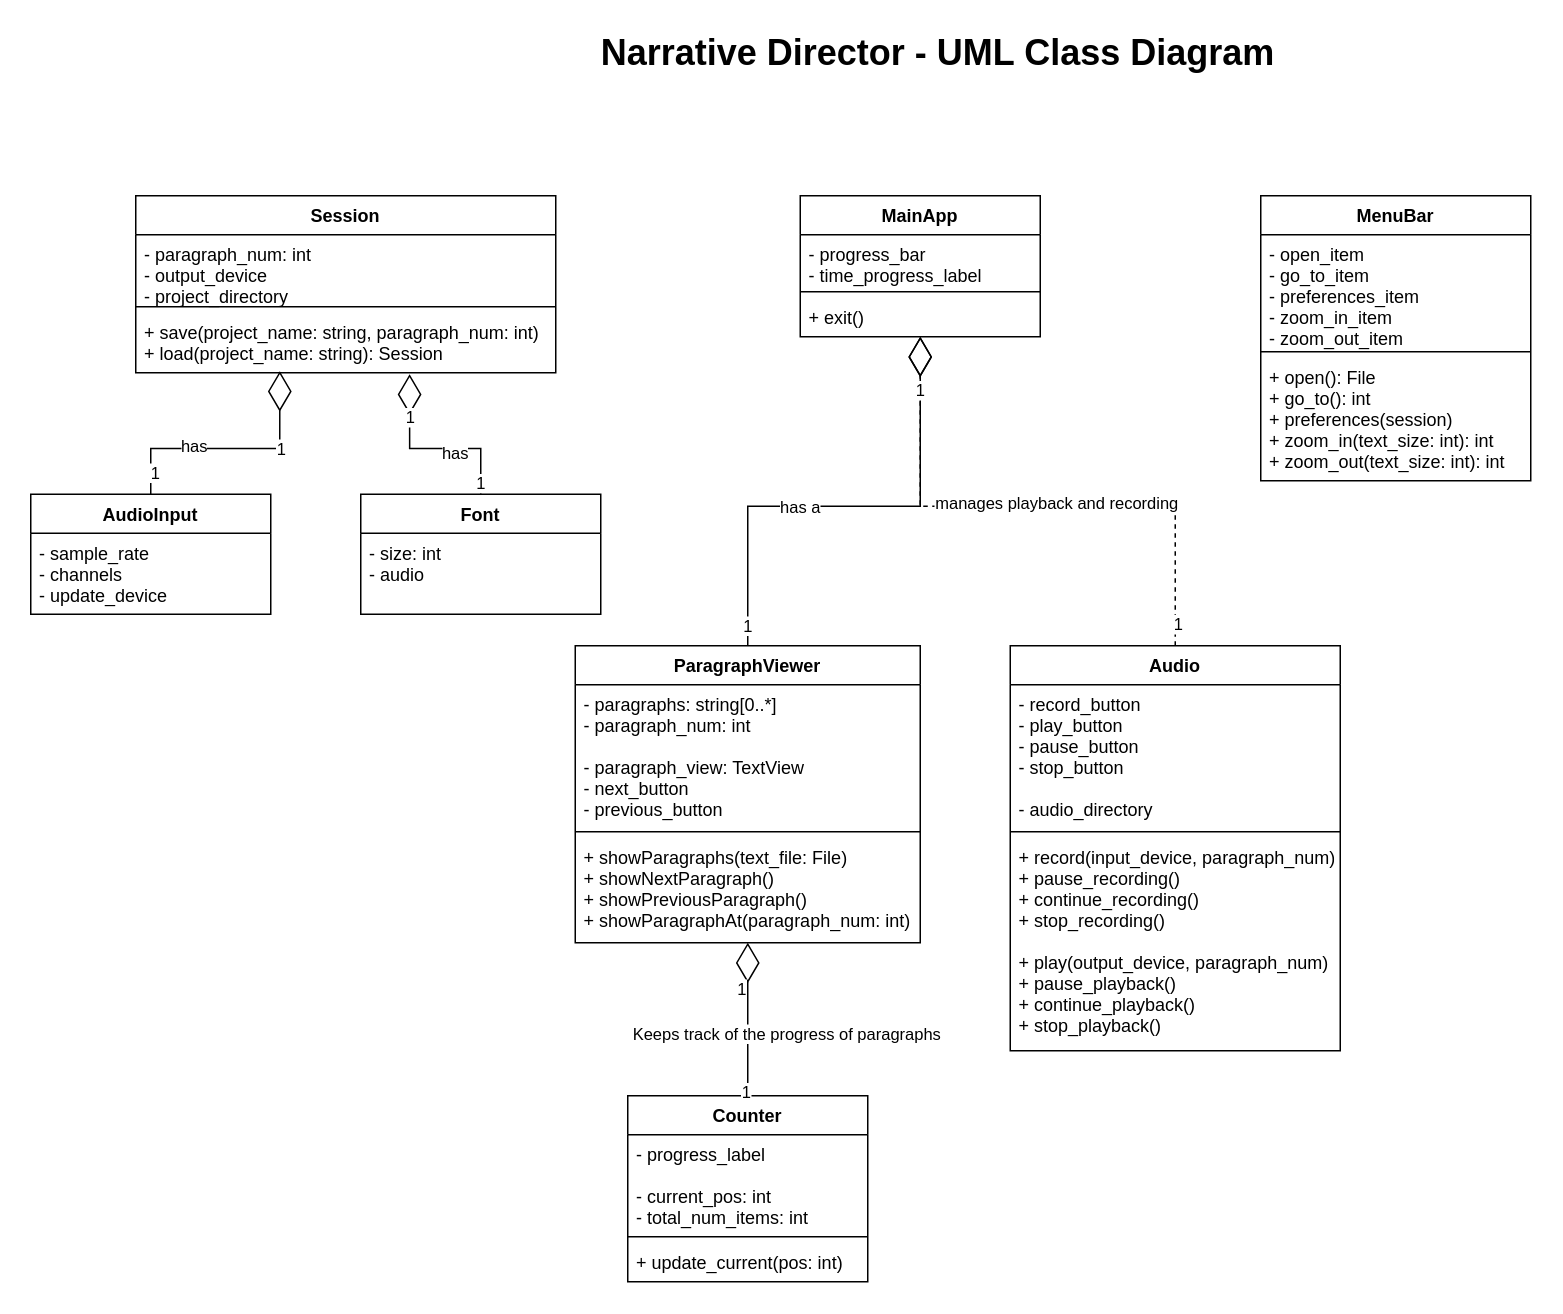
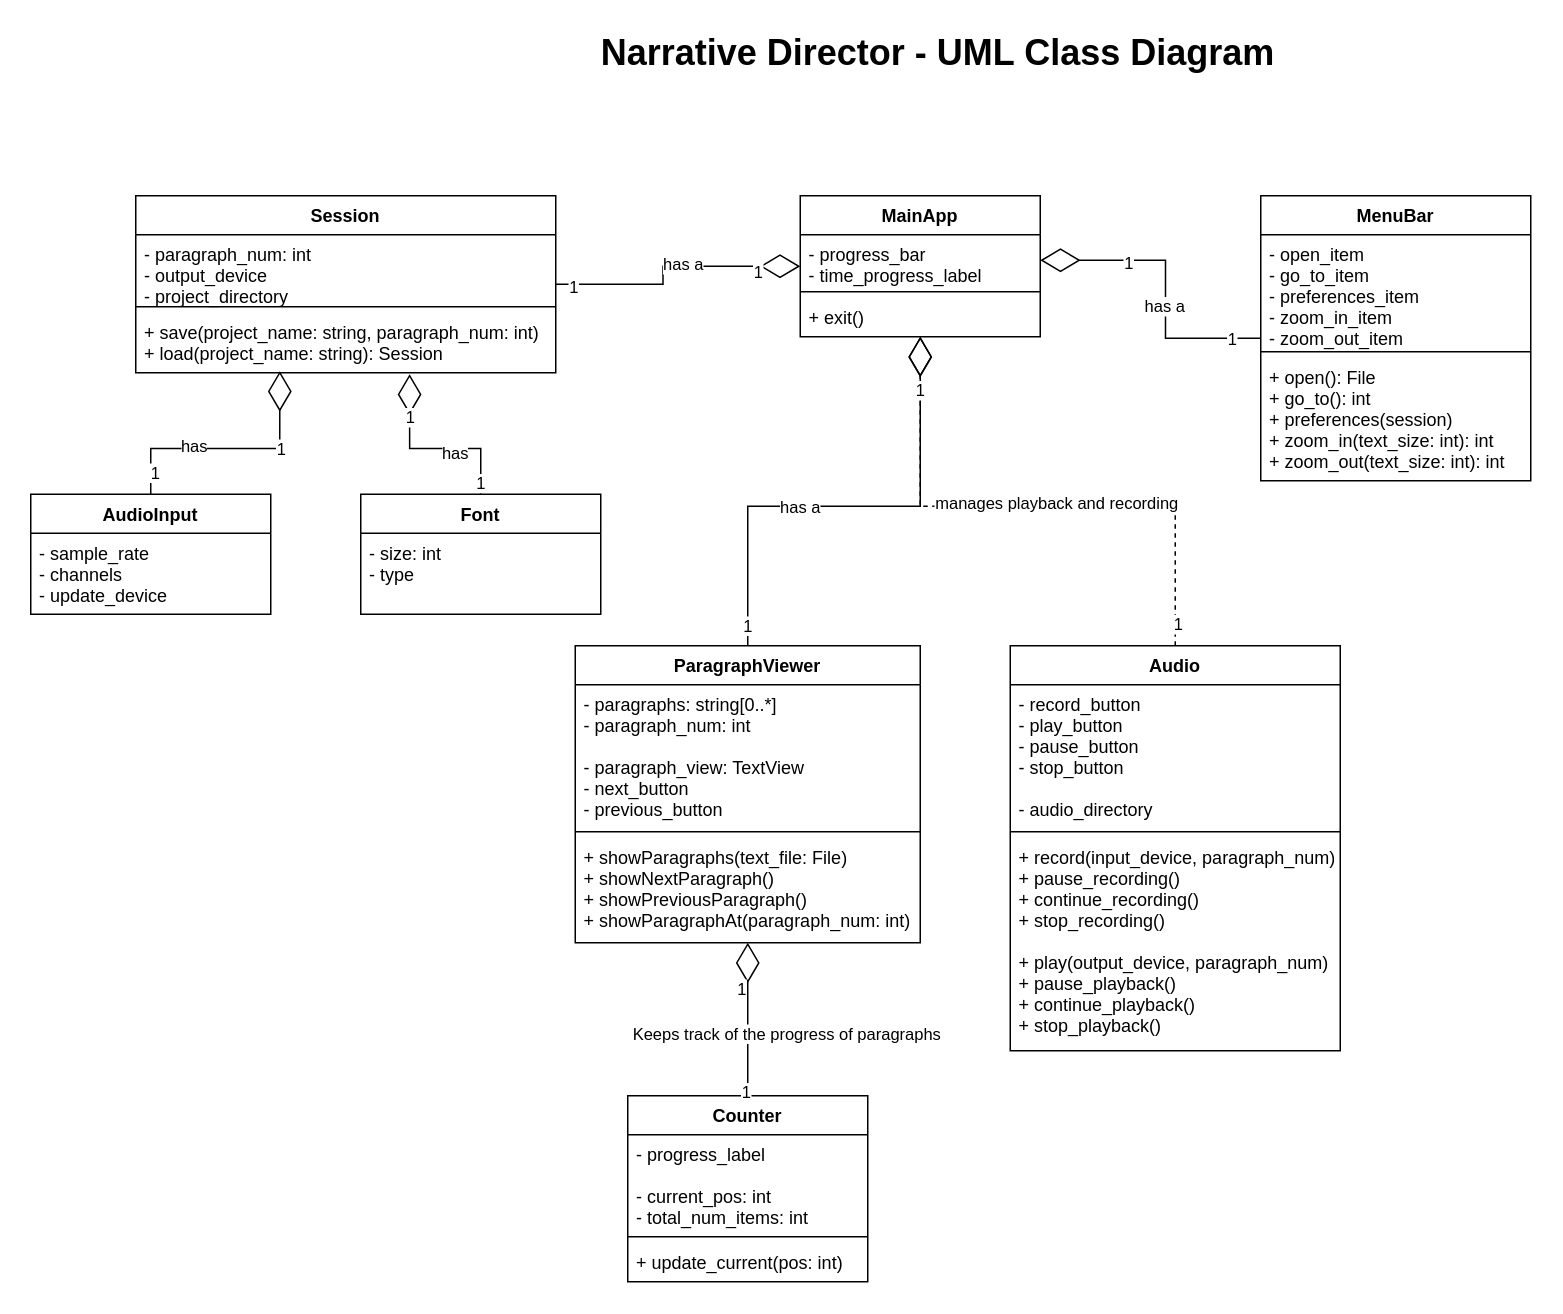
  <mxCell id="0" />
  <mxCell id="1" parent="0" />
  <mxCell id="2" style="edgeStyle=orthogonalEdgeStyle;rounded=0;orthogonalLoop=1;jettySize=auto;html=1;endArrow=diamondThin;endFill=0;endSize=24;" parent="1" source="5" target="53" edge="1"><mxGeometry relative="1" as="geometry" /></mxCell>
  <mxCell id="3" value="1" style="edgeLabel;html=1;align=center;verticalAlign=middle;resizable=0;points=[];" parent="2" vertex="1" connectable="0"><mxGeometry x="-0.915" y="1" relative="1" as="geometry"><mxPoint as="offset" /></mxGeometry></mxCell>
  <mxCell id="4" value="has a" style="edgeLabel;html=1;align=center;verticalAlign=middle;resizable=0;points=[];" parent="2" vertex="1" connectable="0"><mxGeometry x="-0.21" relative="1" as="geometry"><mxPoint as="offset" /></mxGeometry></mxCell>
  <mxCell id="5" value="ParagraphViewer" style="swimlane;fontStyle=1;align=center;verticalAlign=top;childLayout=stackLayout;horizontal=1;startSize=26;horizontalStack=0;resizeParent=1;resizeParentMax=0;resizeLast=0;collapsible=1;marginBottom=0;" parent="1" vertex="1"><mxGeometry x="383" y="430" width="230" height="198" as="geometry" /></mxCell>
  <mxCell id="6" value="- paragraphs: string[0..*]&#10;- paragraph_num: int&#10;&#10;- paragraph_view: TextView&#10;- next_button&#10;- previous_button&#10;" style="text;strokeColor=none;fillColor=none;align=left;verticalAlign=top;spacingLeft=4;spacingRight=4;overflow=hidden;rotatable=0;points=[[0,0.5],[1,0.5]];portConstraint=eastwest;" parent="5" vertex="1"><mxGeometry y="26" width="230" height="94" as="geometry" /></mxCell>
  <mxCell id="7" value="" style="line;strokeWidth=1;fillColor=none;align=left;verticalAlign=middle;spacingTop=-1;spacingLeft=3;spacingRight=3;rotatable=0;labelPosition=right;points=[];portConstraint=eastwest;" parent="5" vertex="1"><mxGeometry y="120" width="230" height="8" as="geometry" /></mxCell>
  <mxCell id="8" value="+ showParagraphs(text_file: File)&#10;+ showNextParagraph()&#10;+ showPreviousParagraph()&#10;+ showParagraphAt(paragraph_num: int)&#10;" style="text;strokeColor=none;fillColor=none;align=left;verticalAlign=top;spacingLeft=4;spacingRight=4;overflow=hidden;rotatable=0;points=[[0,0.5],[1,0.5]];portConstraint=eastwest;" parent="5" vertex="1"><mxGeometry y="128" width="230" height="70" as="geometry" /></mxCell>
+ <mxCell id="9" style="edgeStyle=orthogonalEdgeStyle;rounded=0;orthogonalLoop=1;jettySize=auto;html=1;entryX=1;entryY=0.5;entryDx=0;entryDy=0;endArrow=diamondThin;endFill=0;endSize=24;" parent="1" source="13" target="54" edge="1"><mxGeometry relative="1" as="geometry" /></mxCell>
+ <mxCell id="10" value="has a" style="edgeLabel;html=1;align=center;verticalAlign=middle;resizable=0;points=[];" parent="9" vertex="1" connectable="0"><mxGeometry x="-0.143" y="1" relative="1" as="geometry"><mxPoint as="offset" /></mxGeometry></mxCell>
+ <mxCell id="11" value="1" style="edgeLabel;html=1;align=center;verticalAlign=middle;resizable=0;points=[];" parent="9" vertex="1" connectable="0"><mxGeometry x="0.283" y="1" relative="1" as="geometry"><mxPoint x="-13" as="offset" /></mxGeometry></mxCell>
+ <mxCell id="12" value="1" style="edgeLabel;html=1;align=center;verticalAlign=middle;resizable=0;points=[];" parent="9" vertex="1" connectable="0"><mxGeometry x="-0.8" relative="1" as="geometry"><mxPoint as="offset" /></mxGeometry></mxCell>
  <mxCell id="13" value="MenuBar" style="swimlane;fontStyle=1;align=center;verticalAlign=top;childLayout=stackLayout;horizontal=1;startSize=26;horizontalStack=0;resizeParent=1;resizeParentMax=0;resizeLast=0;collapsible=1;marginBottom=0;" parent="1" vertex="1"><mxGeometry x="840" y="130" width="180" height="190" as="geometry" /></mxCell>
  <mxCell id="14" value="- open_item&#10;- go_to_item&#10;- preferences_item&#10;- zoom_in_item&#10;- zoom_out_item&#10;" style="text;strokeColor=none;fillColor=none;align=left;verticalAlign=top;spacingLeft=4;spacingRight=4;overflow=hidden;rotatable=0;points=[[0,0.5],[1,0.5]];portConstraint=eastwest;" parent="13" vertex="1"><mxGeometry y="26" width="180" height="74" as="geometry" /></mxCell>
  <mxCell id="15" value="" style="line;strokeWidth=1;fillColor=none;align=left;verticalAlign=middle;spacingTop=-1;spacingLeft=3;spacingRight=3;rotatable=0;labelPosition=right;points=[];portConstraint=eastwest;" parent="13" vertex="1"><mxGeometry y="100" width="180" height="8" as="geometry" /></mxCell>
  <mxCell id="16" value="+ open(): File&#10;+ go_to(): int&#10;+ preferences(session)&#10;+ zoom_in(text_size: int): int&#10;+ zoom_out(text_size: int): int" style="text;strokeColor=none;fillColor=none;align=left;verticalAlign=top;spacingLeft=4;spacingRight=4;overflow=hidden;rotatable=0;points=[[0,0.5],[1,0.5]];portConstraint=eastwest;" parent="13" vertex="1"><mxGeometry y="108" width="180" height="82" as="geometry" /></mxCell>
+ <mxCell id="17" style="edgeStyle=orthogonalEdgeStyle;rounded=0;orthogonalLoop=1;jettySize=auto;html=1;endArrow=diamondThin;endFill=0;endSize=24;" parent="1" source="21" target="53" edge="1"><mxGeometry relative="1" as="geometry" /></mxCell>
+ <mxCell id="18" value="1" style="edgeLabel;html=1;align=center;verticalAlign=middle;resizable=0;points=[];" parent="17" vertex="1" connectable="0"><mxGeometry x="-0.877" y="-1" relative="1" as="geometry"><mxPoint as="offset" /></mxGeometry></mxCell>
+ <mxCell id="19" value="1" style="edgeLabel;html=1;align=center;verticalAlign=middle;resizable=0;points=[];" parent="17" vertex="1" connectable="0"><mxGeometry x="0.665" y="-3" relative="1" as="geometry"><mxPoint as="offset" /></mxGeometry></mxCell>
+ <mxCell id="20" value="has a" style="edgeLabel;html=1;align=center;verticalAlign=middle;resizable=0;points=[];" parent="17" vertex="1" connectable="0"><mxGeometry x="0.095" y="2" relative="1" as="geometry"><mxPoint as="offset" /></mxGeometry></mxCell>
  <mxCell id="21" value="Session" style="swimlane;fontStyle=1;align=center;verticalAlign=top;childLayout=stackLayout;horizontal=1;startSize=26;horizontalStack=0;resizeParent=1;resizeParentMax=0;resizeLast=0;collapsible=1;marginBottom=0;" parent="1" vertex="1"><mxGeometry x="90" y="130" width="280" height="118" as="geometry" /></mxCell>
  <mxCell id="22" value="- paragraph_num: int&#10;- output_device&#10;- project_directory&#10;" style="text;strokeColor=none;fillColor=none;align=left;verticalAlign=top;spacingLeft=4;spacingRight=4;overflow=hidden;rotatable=0;points=[[0,0.5],[1,0.5]];portConstraint=eastwest;" parent="21" vertex="1"><mxGeometry y="26" width="280" height="44" as="geometry" /></mxCell>
  <mxCell id="23" value="" style="line;strokeWidth=1;fillColor=none;align=left;verticalAlign=middle;spacingTop=-1;spacingLeft=3;spacingRight=3;rotatable=0;labelPosition=right;points=[];portConstraint=eastwest;" parent="21" vertex="1"><mxGeometry y="70" width="280" height="8" as="geometry" /></mxCell>
  <mxCell id="24" value="+ save(project_name: string, paragraph_num: int)&#10;+ load(project_name: string): Session&#10;" style="text;strokeColor=none;fillColor=none;align=left;verticalAlign=top;spacingLeft=4;spacingRight=4;overflow=hidden;rotatable=0;points=[[0,0.5],[1,0.5]];portConstraint=eastwest;" parent="21" vertex="1"><mxGeometry y="78" width="280" height="40" as="geometry" /></mxCell>
  <mxCell id="25" value="Counter" style="swimlane;fontStyle=1;align=center;verticalAlign=top;childLayout=stackLayout;horizontal=1;startSize=26;horizontalStack=0;resizeParent=1;resizeParentMax=0;resizeLast=0;collapsible=1;marginBottom=0;" parent="1" vertex="1"><mxGeometry x="418" y="730" width="160" height="124" as="geometry" /></mxCell>
  <mxCell id="26" value="- progress_label&#10;&#10;- current_pos: int&#10;- total_num_items: int" style="text;strokeColor=none;fillColor=none;align=left;verticalAlign=top;spacingLeft=4;spacingRight=4;overflow=hidden;rotatable=0;points=[[0,0.5],[1,0.5]];portConstraint=eastwest;" parent="25" vertex="1"><mxGeometry y="26" width="160" height="64" as="geometry" /></mxCell>
  <mxCell id="27" value="" style="line;strokeWidth=1;fillColor=none;align=left;verticalAlign=middle;spacingTop=-1;spacingLeft=3;spacingRight=3;rotatable=0;labelPosition=right;points=[];portConstraint=eastwest;" parent="25" vertex="1"><mxGeometry y="90" width="160" height="8" as="geometry" /></mxCell>
  <mxCell id="28" value="+ update_current(pos: int)" style="text;strokeColor=none;fillColor=none;align=left;verticalAlign=top;spacingLeft=4;spacingRight=4;overflow=hidden;rotatable=0;points=[[0,0.5],[1,0.5]];portConstraint=eastwest;" parent="25" vertex="1"><mxGeometry y="98" width="160" height="26" as="geometry" /></mxCell>
  <mxCell id="29" style="edgeStyle=orthogonalEdgeStyle;rounded=0;orthogonalLoop=1;jettySize=auto;html=1;endArrow=diamondThin;endFill=0;endSize=24;exitX=0.5;exitY=0;exitDx=0;exitDy=0;" parent="1" source="25" target="5" edge="1"><mxGeometry relative="1" as="geometry" /></mxCell>
  <mxCell id="30" value="1" style="edgeLabel;html=1;align=center;verticalAlign=middle;resizable=0;points=[];" parent="29" vertex="1" connectable="0"><mxGeometry x="-0.936" y="2" relative="1" as="geometry"><mxPoint as="offset" /></mxGeometry></mxCell>
  <mxCell id="31" value="1" style="edgeLabel;html=1;align=center;verticalAlign=middle;resizable=0;points=[];" parent="29" vertex="1" connectable="0"><mxGeometry x="0.791" relative="1" as="geometry"><mxPoint x="-5" y="19" as="offset" /></mxGeometry></mxCell>
  <mxCell id="32" value="Keeps track of the progress of paragraphs" style="edgeLabel;html=1;align=center;verticalAlign=middle;resizable=0;points=[];" parent="29" vertex="1" connectable="0"><mxGeometry x="-0.176" y="-1" relative="1" as="geometry"><mxPoint x="24" as="offset" /></mxGeometry></mxCell>
  <mxCell id="33" style="edgeStyle=orthogonalEdgeStyle;rounded=0;orthogonalLoop=1;jettySize=auto;html=1;endArrow=diamondThin;endFill=0;endSize=24;dashed=1;" parent="1" source="37" target="53" edge="1"><mxGeometry relative="1" as="geometry" /></mxCell>
  <mxCell id="34" value="1" style="edgeLabel;html=1;align=center;verticalAlign=middle;resizable=0;points=[];" parent="33" vertex="1" connectable="0"><mxGeometry x="-0.922" y="-1" relative="1" as="geometry"><mxPoint as="offset" /></mxGeometry></mxCell>
  <mxCell id="35" value="manages playback and recording" style="edgeLabel;html=1;align=center;verticalAlign=middle;resizable=0;points=[];" parent="33" vertex="1" connectable="0"><mxGeometry x="-0.099" relative="1" as="geometry"><mxPoint x="-4" y="-3" as="offset" /></mxGeometry></mxCell>
  <mxCell id="36" value="1" style="edgeLabel;html=1;align=center;verticalAlign=middle;resizable=0;points=[];" parent="33" vertex="1" connectable="0"><mxGeometry x="0.812" y="1" relative="1" as="geometry"><mxPoint as="offset" /></mxGeometry></mxCell>
  <mxCell id="37" value="Audio" style="swimlane;fontStyle=1;align=center;verticalAlign=top;childLayout=stackLayout;horizontal=1;startSize=26;horizontalStack=0;resizeParent=1;resizeParentMax=0;resizeLast=0;collapsible=1;marginBottom=0;" parent="1" vertex="1"><mxGeometry x="673" y="430" width="220" height="270" as="geometry" /></mxCell>
  <mxCell id="38" value="- record_button&#10;- play_button&#10;- pause_button&#10;- stop_button&#10;&#10;- audio_directory&#10;" style="text;strokeColor=none;fillColor=none;align=left;verticalAlign=top;spacingLeft=4;spacingRight=4;overflow=hidden;rotatable=0;points=[[0,0.5],[1,0.5]];portConstraint=eastwest;" parent="37" vertex="1"><mxGeometry y="26" width="220" height="94" as="geometry" /></mxCell>
  <mxCell id="39" value="" style="line;strokeWidth=1;fillColor=none;align=left;verticalAlign=middle;spacingTop=-1;spacingLeft=3;spacingRight=3;rotatable=0;labelPosition=right;points=[];portConstraint=eastwest;" parent="37" vertex="1"><mxGeometry y="120" width="220" height="8" as="geometry" /></mxCell>
  <mxCell id="40" value="+ record(input_device, paragraph_num)&#10;+ pause_recording()&#10;+ continue_recording()&#10;+ stop_recording()&#10;&#10;+ play(output_device, paragraph_num)&#10;+ pause_playback()&#10;+ continue_playback()&#10;+ stop_playback()&#10;" style="text;strokeColor=none;fillColor=none;align=left;verticalAlign=top;spacingLeft=4;spacingRight=4;overflow=hidden;rotatable=0;points=[[0,0.5],[1,0.5]];portConstraint=eastwest;" parent="37" vertex="1"><mxGeometry y="128" width="220" height="142" as="geometry" /></mxCell>
  <mxCell id="41" style="edgeStyle=orthogonalEdgeStyle;rounded=0;orthogonalLoop=1;jettySize=auto;html=1;endArrow=diamondThin;endFill=0;endSize=24;entryX=0.343;entryY=0.975;entryDx=0;entryDy=0;entryPerimeter=0;" parent="1" source="45" target="24" edge="1"><mxGeometry relative="1" as="geometry" /></mxCell>
  <mxCell id="42" value="1" style="edgeLabel;html=1;align=center;verticalAlign=middle;resizable=0;points=[];" parent="41" vertex="1" connectable="0"><mxGeometry x="-0.824" y="-2" relative="1" as="geometry"><mxPoint as="offset" /></mxGeometry></mxCell>
  <mxCell id="43" value="1" style="edgeLabel;html=1;align=center;verticalAlign=middle;resizable=0;points=[];" parent="41" vertex="1" connectable="0"><mxGeometry x="0.397" relative="1" as="geometry"><mxPoint as="offset" /></mxGeometry></mxCell>
  <mxCell id="44" value="has" style="edgeLabel;html=1;align=center;verticalAlign=middle;resizable=0;points=[];" parent="41" vertex="1" connectable="0"><mxGeometry x="-0.301" y="2" relative="1" as="geometry"><mxPoint as="offset" /></mxGeometry></mxCell>
  <mxCell id="45" value="AudioInput" style="swimlane;fontStyle=1;align=center;verticalAlign=top;childLayout=stackLayout;horizontal=1;startSize=26;horizontalStack=0;resizeParent=1;resizeParentMax=0;resizeLast=0;collapsible=1;marginBottom=0;" parent="1" vertex="1"><mxGeometry x="20" y="329" width="160" height="80" as="geometry" /></mxCell>
  <mxCell id="46" value="- sample_rate&#10;- channels&#10;- update_device" style="text;strokeColor=none;fillColor=none;align=left;verticalAlign=top;spacingLeft=4;spacingRight=4;overflow=hidden;rotatable=0;points=[[0,0.5],[1,0.5]];portConstraint=eastwest;" parent="45" vertex="1"><mxGeometry y="26" width="160" height="54" as="geometry" /></mxCell>
  <mxCell id="47" style="edgeStyle=orthogonalEdgeStyle;rounded=0;orthogonalLoop=1;jettySize=auto;html=1;entryX=0.652;entryY=1.025;entryDx=0;entryDy=0;entryPerimeter=0;endArrow=diamondThin;endFill=0;endSize=24;" parent="1" source="51" target="24" edge="1"><mxGeometry relative="1" as="geometry" /></mxCell>
  <mxCell id="48" value="has" style="edgeLabel;html=1;align=center;verticalAlign=middle;resizable=0;points=[];" parent="47" vertex="1" connectable="0"><mxGeometry x="-0.226" y="3" relative="1" as="geometry"><mxPoint x="1" as="offset" /></mxGeometry></mxCell>
  <mxCell id="49" value="1" style="edgeLabel;html=1;align=center;verticalAlign=middle;resizable=0;points=[];" parent="47" vertex="1" connectable="0"><mxGeometry x="0.558" relative="1" as="geometry"><mxPoint as="offset" /></mxGeometry></mxCell>
  <mxCell id="50" value="1" style="edgeLabel;html=1;align=center;verticalAlign=middle;resizable=0;points=[];" parent="47" vertex="1" connectable="0"><mxGeometry x="-0.874" y="1" relative="1" as="geometry"><mxPoint as="offset" /></mxGeometry></mxCell>
  <mxCell id="51" value="Font" style="swimlane;fontStyle=1;align=center;verticalAlign=top;childLayout=stackLayout;horizontal=1;startSize=26;horizontalStack=0;resizeParent=1;resizeParentMax=0;resizeLast=0;collapsible=1;marginBottom=0;" parent="1" vertex="1"><mxGeometry x="240" y="329" width="160" height="80" as="geometry" /></mxCell>
- <mxCell id="52" value="- size: int&#10;- audio" style="text;strokeColor=none;fillColor=none;align=left;verticalAlign=top;spacingLeft=4;spacingRight=4;overflow=hidden;rotatable=0;points=[[0,0.5],[1,0.5]];portConstraint=eastwest;" parent="51" vertex="1"><mxGeometry y="26" width="160" height="54" as="geometry" /></mxCell>
+ <mxCell id="52" value="- size: int&#10;- type" style="text;strokeColor=none;fillColor=none;align=left;verticalAlign=top;spacingLeft=4;spacingRight=4;overflow=hidden;rotatable=0;points=[[0,0.5],[1,0.5]];portConstraint=eastwest;" parent="51" vertex="1"><mxGeometry y="26" width="160" height="54" as="geometry" /></mxCell>
  <mxCell id="53" value="MainApp" style="swimlane;fontStyle=1;align=center;verticalAlign=top;childLayout=stackLayout;horizontal=1;startSize=26;horizontalStack=0;resizeParent=1;resizeParentMax=0;resizeLast=0;collapsible=1;marginBottom=0;" parent="1" vertex="1"><mxGeometry x="533" y="130" width="160" height="94" as="geometry" /></mxCell>
  <mxCell id="54" value="- progress_bar&#10;- time_progress_label&#10;" style="text;strokeColor=none;fillColor=none;align=left;verticalAlign=top;spacingLeft=4;spacingRight=4;overflow=hidden;rotatable=0;points=[[0,0.5],[1,0.5]];portConstraint=eastwest;" parent="53" vertex="1"><mxGeometry y="26" width="160" height="34" as="geometry" /></mxCell>
  <mxCell id="55" value="" style="line;strokeWidth=1;fillColor=none;align=left;verticalAlign=middle;spacingTop=-1;spacingLeft=3;spacingRight=3;rotatable=0;labelPosition=right;points=[];portConstraint=eastwest;" parent="53" vertex="1"><mxGeometry y="60" width="160" height="8" as="geometry" /></mxCell>
  <mxCell id="56" value="+ exit()" style="text;strokeColor=none;fillColor=none;align=left;verticalAlign=top;spacingLeft=4;spacingRight=4;overflow=hidden;rotatable=0;points=[[0,0.5],[1,0.5]];portConstraint=eastwest;" parent="53" vertex="1"><mxGeometry y="68" width="160" height="26" as="geometry" /></mxCell>
  <mxCell id="57" value="&lt;h1&gt;Narrative Director - UML Class Diagram&lt;br&gt;&lt;/h1&gt;" style="text;html=1;strokeColor=none;fillColor=none;align=center;verticalAlign=middle;whiteSpace=wrap;rounded=0;" parent="1" vertex="1"><mxGeometry x="395" y="20" width="460" height="30" as="geometry" /></mxCell>
